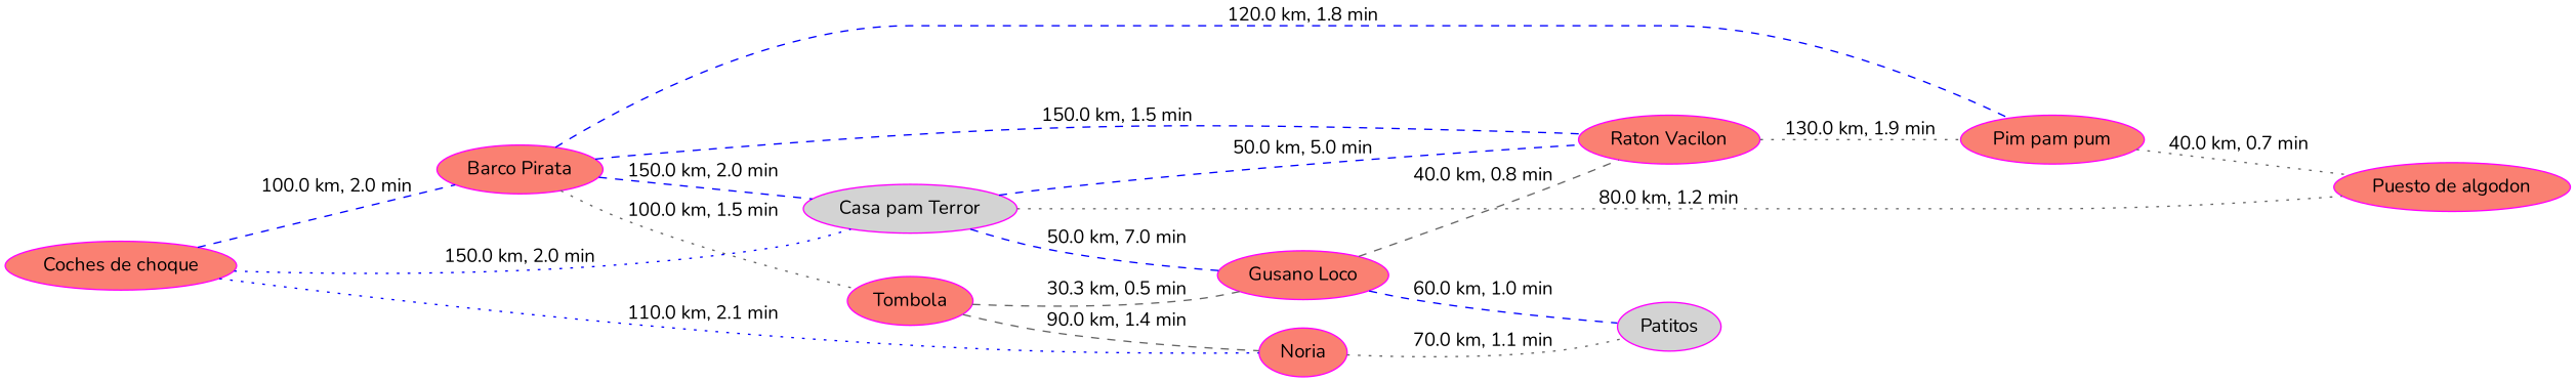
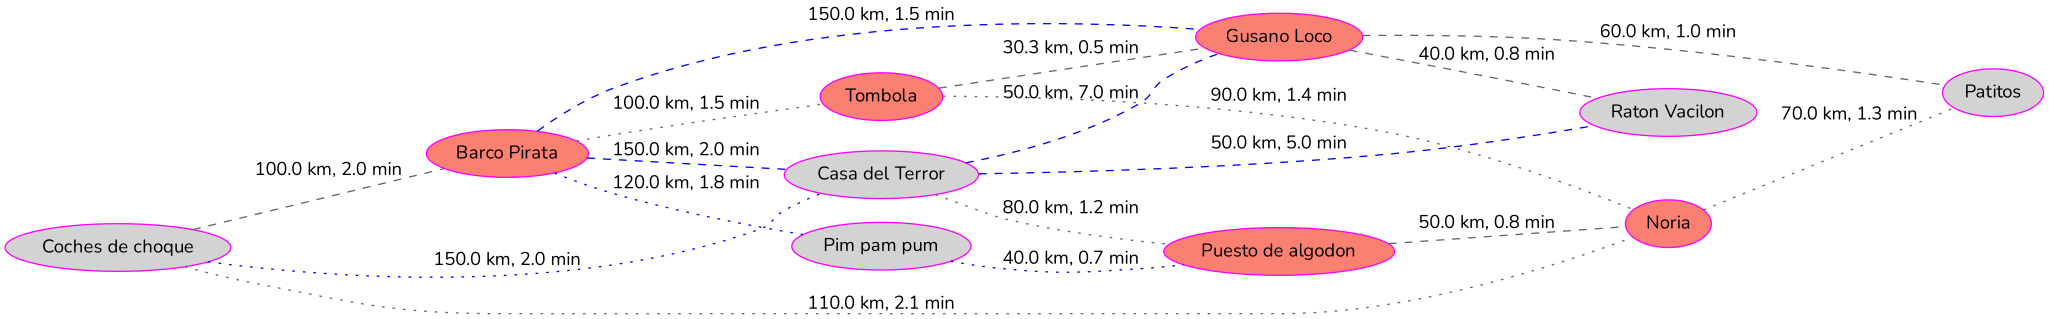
  strict graph {
    fontname=Nunito
    rankdir=LR
    node [color=magenta fillcolor=salmon fontname=Nunito style=filled]
    edge [color=gray40 fontname=Nunito style=dashed]
    n1 [label="Barco Pirata"]
-   n2 [fillcolor=lightgrey label="Casa pam Terror"]
+   n2 [fillcolor=lightgrey label="Casa del Terror"]
    n3 [label=Tombola]
-   n4 [label="Raton Vacilon"]
-   n5 [label="Pim pam pum"]
+   n4 [fillcolor=lightgrey label="Raton Vacilon"]
+   n5 [fillcolor=lightgrey label="Pim pam pum"]
    n6 [label="Gusano Loco"]
    n7 [label="Puesto de algodon"]
    n8 [label=Noria]
    n9 [fillcolor=lightgrey label=Patitos]
-   n10 [label="Coches de choque"]
+   n10 [fillcolor=lightgrey label="Coches de choque"]
    n1 -- n2 [color=blue label="150.0 km, 2.0 min"]
    n1 -- n3 [label="100.0 km, 1.5 min" style=dotted]
-   n1 -- n4 [color=blue label="150.0 km, 1.5 min"]
-   n1 -- n5 [color=blue label="120.0 km, 1.8 min"]
+   n1 -- n6 [color=blue label="150.0 km, 1.5 min"]
+   n1 -- n5 [color=blue label="120.0 km, 1.8 min" style=dotted]
    n2 -- n4 [color=blue label="50.0 km, 5.0 min"]
    n2 -- n6 [color=blue label="50.0 km, 7.0 min"]
    n2 -- n7 [label="80.0 km, 1.2 min" style=dotted]
    n3 -- n6 [label="30.3 km, 0.5 min"]
-   n3 -- n8 [label="90.0 km, 1.4 min"]
-   n4 -- n5 [label="130.0 km, 1.9 min" style=dotted]
-   n5 -- n7 [label="40.0 km, 0.7 min" style=dotted]
+   n3 -- n8 [label="90.0 km, 1.4 min" style=dotted]
+   n5 -- n7 [color=blue label="40.0 km, 0.7 min" style=dotted]
    n6 -- n4 [label="40.0 km, 0.8 min"]
-   n6 -- n9 [color=blue label="60.0 km, 1.0 min"]
-   n8 -- n9 [label="70.0 km, 1.1 min" style=dotted]
-   n10 -- n1 [color=blue label="100.0 km, 2.0 min"]
+   n6 -- n9 [label="60.0 km, 1.0 min"]
+   n7 -- n8 [label="50.0 km, 0.8 min"]
+   n8 -- n9 [label="70.0 km, 1.3 min" style=dotted]
+   n10 -- n1 [label="100.0 km, 2.0 min"]
    n10 -- n2 [color=blue label="150.0 km, 2.0 min" style=dotted]
-   n10 -- n8 [color=blue label="110.0 km, 2.1 min" style=dotted]
+   n10 -- n8 [label="110.0 km, 2.1 min" style=dotted]
  }
